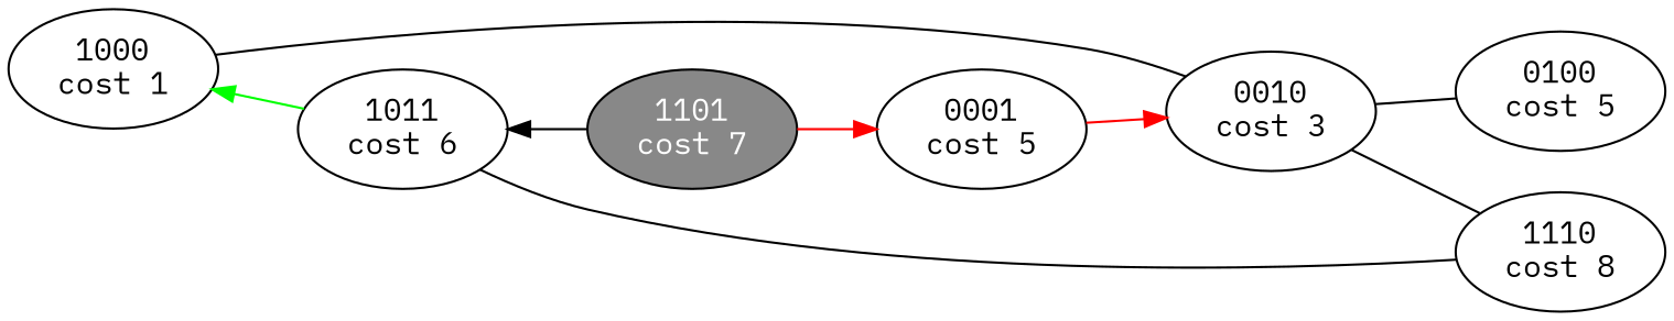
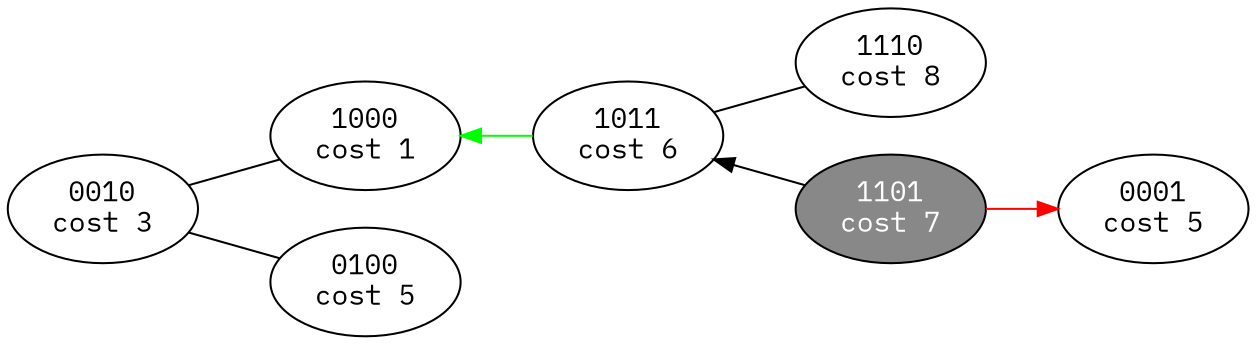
  strict graph {
    fontname="IBM Plex Mono"
    rankdir=RL
    node [fontname="IBM Plex Mono"]
    edge [fontname="IBM Plex Mono"]
    n1 [label="1110\ncost 8"]
    n2 [label="0010\ncost 3"]
    n3 [label="1011\ncost 6"]
    n4 [fillcolor="#888888" fontcolor=white label="1101\ncost 7" style=filled]
    n5 [label="0001\ncost 5"]
    n6 [label="1000\ncost 1"]
    n7 [label="0100\ncost 5"]
-   n1 -- n2
    n1 -- n3
-   n2 -- n5 [color=red dir=back]
    n3 -- n6 [color=green dir=forward]
    n4 -- n3 [color=black dir=forward]
    n5 -- n4 [color=red dir=back]
    n6 -- n2
    n7 -- n2
  }
